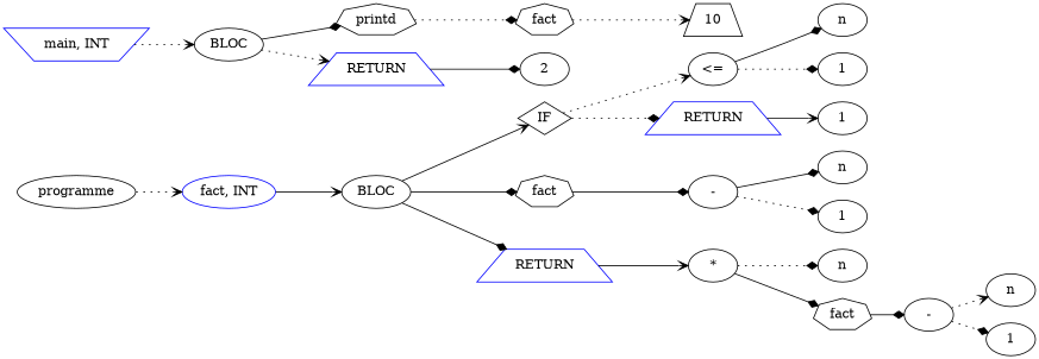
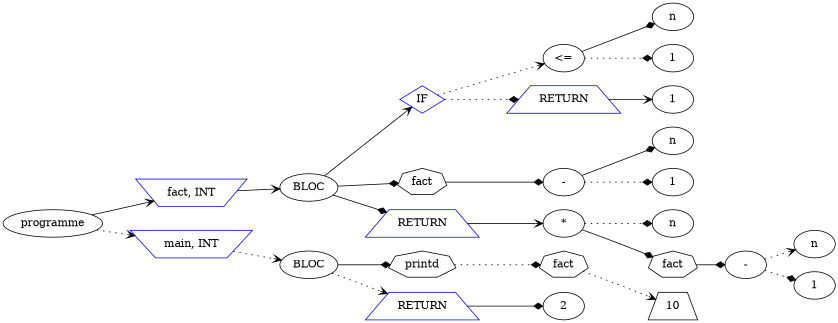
  digraph {
    rankdir=LR
    edge [arrowhead=diamond style=solid]
    n1 [label=programme]
-   n2 [color=blue label="fact, INT" shape=ellipse]
+   n2 [color=blue label="fact, INT" shape=invtrapezium]
    n3 [color=blue label="main, INT" shape=invtrapezium]
    n4 [label=BLOC]
    n5 [label=BLOC]
-   n6 [label=IF shape=diamond]
+   n6 [label=IF shape=diamond color=blue]
    n7 [label=fact shape=septagon]
    n8 [color=blue label=RETURN shape=trapezium]
    n9 [label="<="]
    n10 [color=blue label=RETURN shape=trapezium]
    n11 [label="-"]
    n12 [label="*"]
    n13 [label=n]
    n14 [label=1]
    n15 [label=1]
    n16 [label=n]
    n17 [label=1]
    n18 [label=n]
    n19 [label=fact shape=septagon]
    n20 [label="-"]
    n21 [label=n]
    n22 [label=1]
    n23 [label=printd shape=septagon]
    n24 [color=blue label=RETURN shape=trapezium]
    n25 [label=fact shape=septagon]
    n26 [label=2]
    n27 [label=10 shape=trapezium]
-   n1 -> n2 [arrowhead=vee style=dotted]
+   n1 -> n2 [arrowhead=vee]
+   n1 -> n3 [arrowhead=vee style=dotted]
    n2 -> n4 [arrowhead=vee]
    n3 -> n5 [arrowhead=vee style=dotted]
    n4 -> n6 [arrowhead=vee]
    n4 -> n7
    n4 -> n8
    n5 -> n23
    n5 -> n24 [arrowhead=vee style=dotted]
    n6 -> n9 [arrowhead=vee style=dotted]
    n6 -> n10 [style=dotted]
    n7 -> n11
    n8 -> n12 [arrowhead=vee]
    n9 -> n13
    n9 -> n14 [style=dotted]
    n10 -> n15 [arrowhead=vee]
    n11 -> n16
    n11 -> n17 [style=dotted]
    n12 -> n18 [style=dotted]
    n12 -> n19
    n19 -> n20
    n20 -> n21 [arrowhead=vee style=dotted]
    n20 -> n22 [style=dotted]
    n23 -> n25 [style=dotted]
    n24 -> n26
    n25 -> n27 [arrowhead=vee style=dotted]
  }
